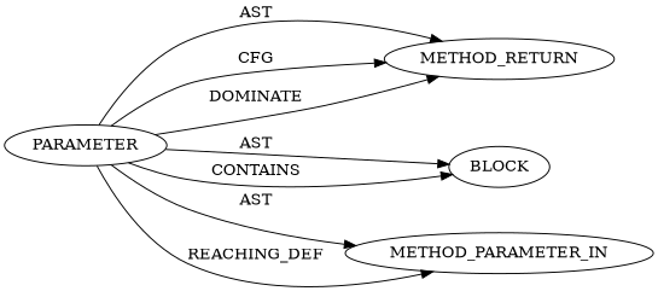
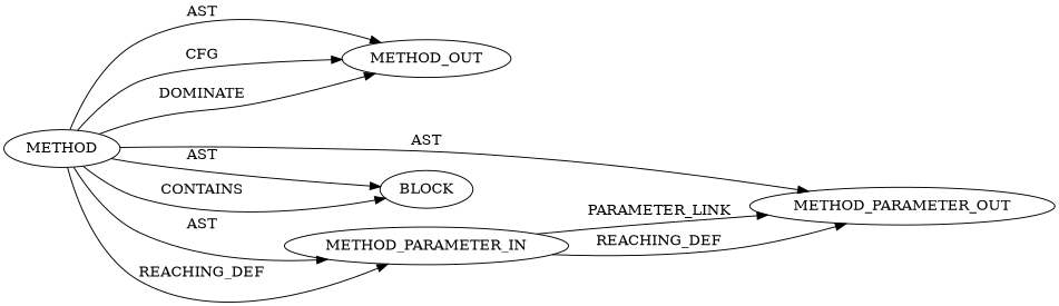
  digraph {
    rankdir=LR
    node [CODE="<empty>" EVALUATION_STRATEGY=BY_VALUE ORDER=1 TYPE_FULL_NAME=ANY]
-   n1 [CODE=RET ORDER=2 label=METHOD_RETURN]
-   n2 [AST_PARENT_FULL_NAME="<global>" AST_PARENT_TYPE=NAMESPACE_BLOCK FILENAME="<empty>" FULL_NAME=crypto_aead_decrypt IS_EXTERNAL=true NAME=crypto_aead_decrypt ORDER=0 label=PARAMETER EVALUATION_STRATEGY="" TYPE_FULL_NAME=""]
+   n1 [CODE=RET ORDER=2 label=METHOD_OUT]
+   n2 [AST_PARENT_FULL_NAME="<global>" AST_PARENT_TYPE=NAMESPACE_BLOCK FILENAME="<empty>" FULL_NAME=crypto_aead_decrypt IS_EXTERNAL=true NAME=crypto_aead_decrypt ORDER=0 label=METHOD EVALUATION_STRATEGY="" TYPE_FULL_NAME=""]
+   n3 [CODE=p1 INDEX=1 IS_VARIADIC=false NAME=p1 label=METHOD_PARAMETER_OUT]
    n4 [ARGUMENT_INDEX=1 label=BLOCK EVALUATION_STRATEGY=""]
    n5 [CODE=p1 INDEX=1 IS_VARIADIC=false NAME=p1 label=METHOD_PARAMETER_IN]
    n2 -> n1 [label=AST]
    n2 -> n1 [label=CFG]
    n2 -> n1 [label=DOMINATE]
+   n2 -> n3 [label=AST]
    n2 -> n4 [label=AST]
    n2 -> n4 [label=CONTAINS]
    n2 -> n5 [label=AST]
    n2 -> n5 [label=REACHING_DEF]
+   n5 -> n3 [label=PARAMETER_LINK]
+   n5 -> n3 [VARIABLE=p1 label=REACHING_DEF]
  }
